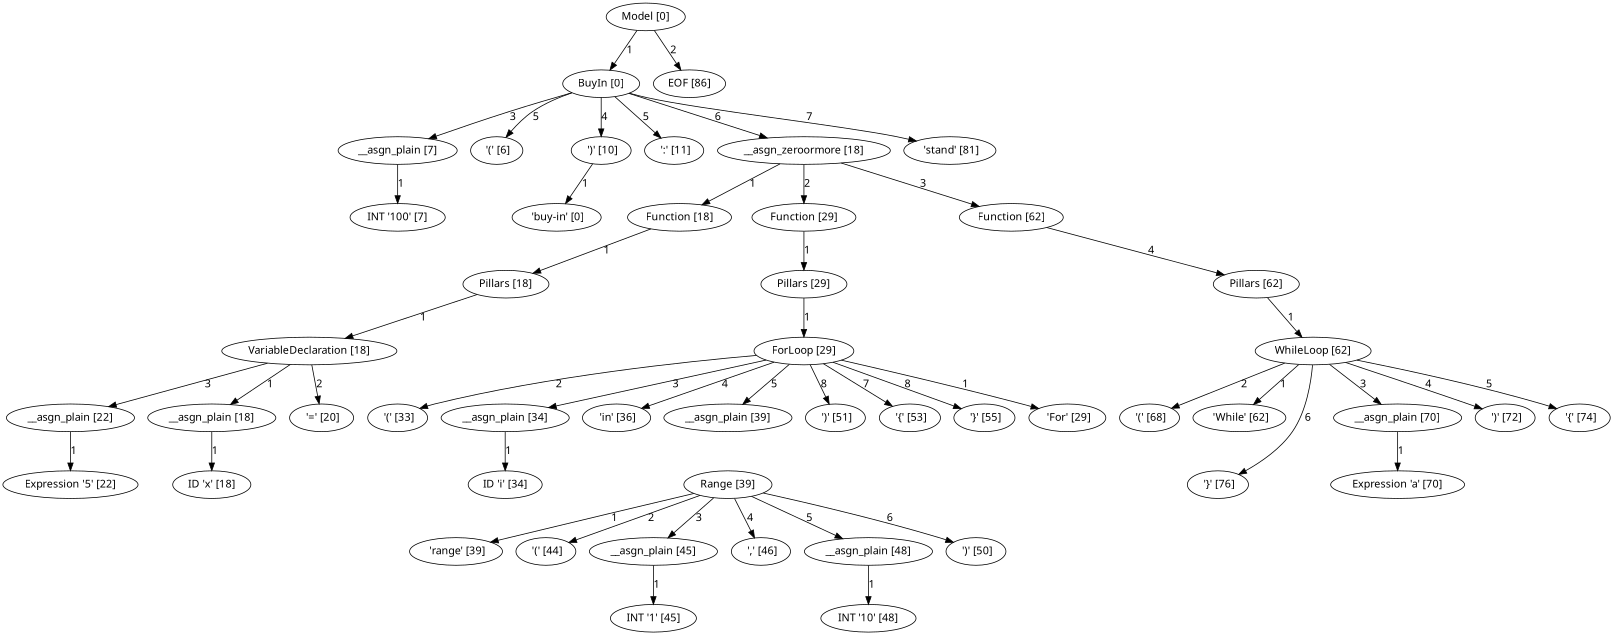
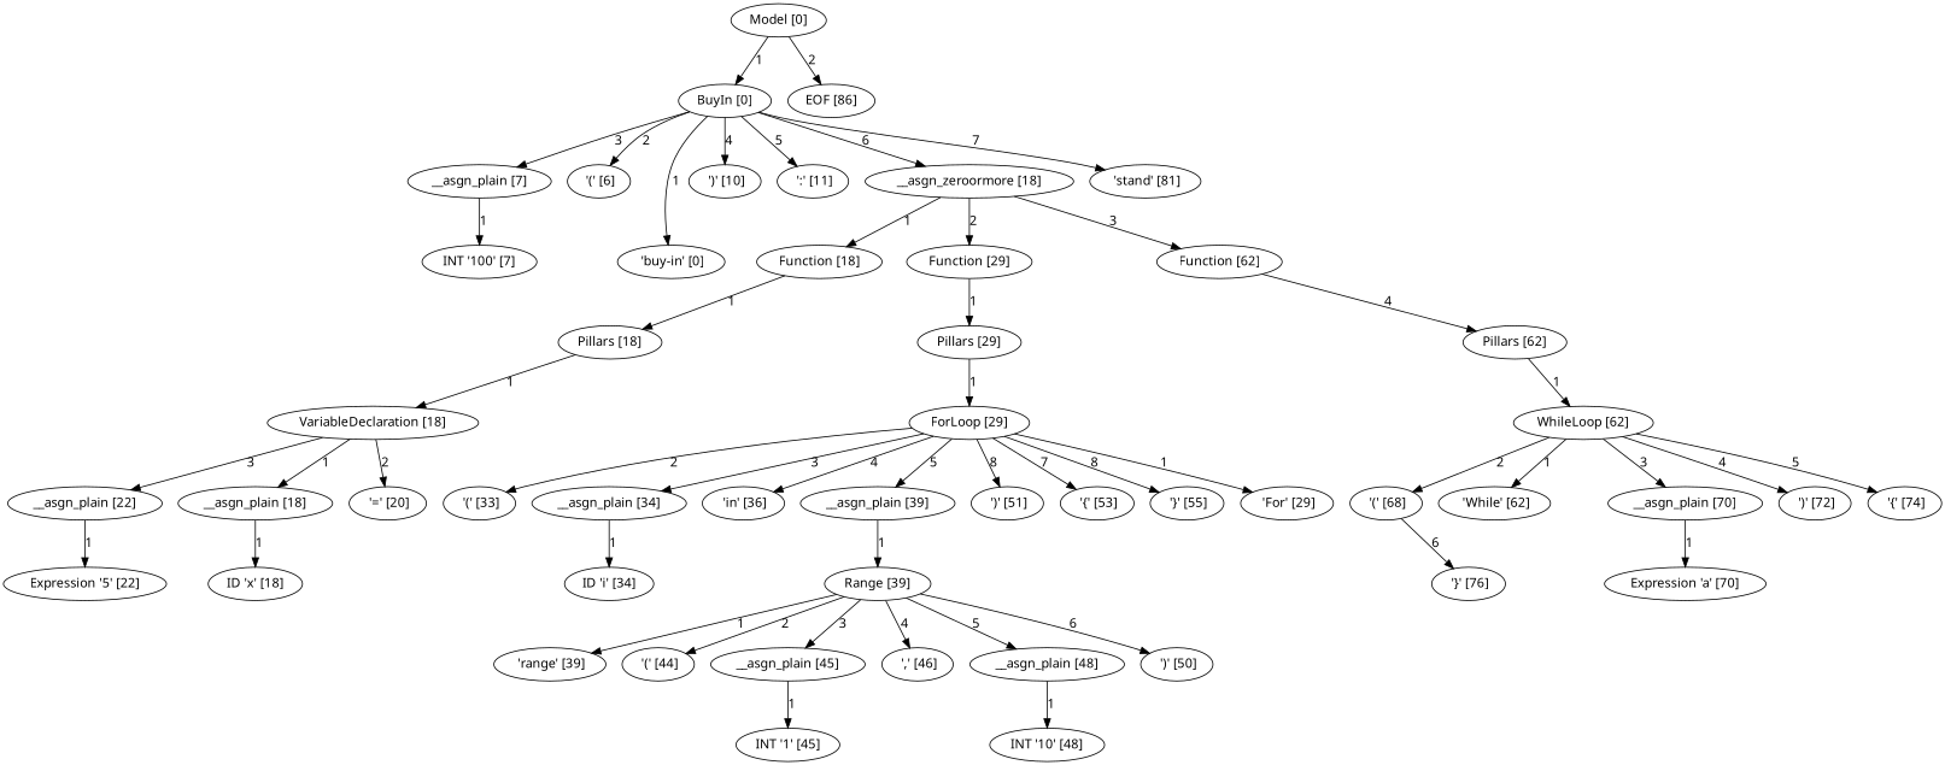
  digraph {
    fontname="Noto Sans"
    node [fontname="Noto Sans"]
    edge [fontname="Noto Sans"]
    n1 [label="Model [0]"]
    n2 [label="BuyIn [0]"]
    n3 [label="EOF [86]"]
    n4 [label=" 'buy-in' [0]"]
    n5 [label=" '(' [6]"]
    n6 [label="__asgn_plain [7]"]
    n7 [label=" ')' [10]"]
    n8 [label=" ':' [11]"]
    n9 [label="__asgn_zeroormore [18]"]
    n10 [label=" 'stand' [81]"]
    n11 [label="INT '100' [7]"]
    n12 [label="Function [18]"]
    n13 [label="Function [29]"]
    n14 [label="Function [62]"]
    n15 [label="Pillars [18]"]
    n16 [label="Pillars [29]"]
    n17 [label="Pillars [62]"]
    n18 [label="VariableDeclaration [18]"]
    n19 [label="__asgn_plain [18]"]
    n20 [label=" '=' [20]"]
    n21 [label="__asgn_plain [22]"]
    n22 [label="ID 'x' [18]"]
    n23 [label="Expression '5' [22]"]
    n24 [label="ForLoop [29]"]
    n25 [label=" 'For' [29]"]
    n26 [label=" '(' [33]"]
    n27 [label="__asgn_plain [34]"]
    n28 [label=" 'in' [36]"]
    n29 [label="__asgn_plain [39]"]
    n30 [label=" ')' [51]"]
    n31 [label=" '{' [53]"]
    n32 [label=" '}' [55]"]
    n33 [label="ID 'i' [34]"]
    n34 [label="Range [39]"]
    n35 [label=" 'range' [39]"]
    n36 [label=" '(' [44]"]
    n37 [label="__asgn_plain [45]"]
    n38 [label=" ',' [46]"]
    n39 [label="__asgn_plain [48]"]
    n40 [label=" ')' [50]"]
    n41 [label="INT '1' [45]"]
    n42 [label="INT '10' [48]"]
    n43 [label="WhileLoop [62]"]
    n44 [label=" 'While' [62]"]
    n45 [label=" '(' [68]"]
    n46 [label="__asgn_plain [70]"]
    n47 [label=" ')' [72]"]
    n48 [label=" '{' [74]"]
    n49 [label=" '}' [76]"]
    n50 [label="Expression 'a' [70]"]
    n1 -> n2 [label=1]
    n1 -> n3 [label=2]
-   n7 -> n4 [label=1]
-   n2 -> n5 [label=5]
+   n2 -> n4 [label=1]
+   n2 -> n5 [label=2]
    n2 -> n6 [label=3]
    n2 -> n7 [label=4]
    n2 -> n8 [label=5]
    n2 -> n9 [label=6]
    n2 -> n10 [label=7]
    n6 -> n11 [label=1]
    n9 -> n12 [label=1]
    n9 -> n13 [label=2]
    n9 -> n14 [label=3]
    n12 -> n15 [label=1]
    n13 -> n16 [label=1]
    n14 -> n17 [label=4]
    n15 -> n18 [label=1]
    n16 -> n24 [label=1]
    n17 -> n43 [label=1]
    n18 -> n19 [label=1]
    n18 -> n20 [label=2]
    n18 -> n21 [label=3]
    n19 -> n22 [label=1]
    n21 -> n23 [label=1]
    n24 -> n25 [label=1]
    n24 -> n26 [label=2]
    n24 -> n27 [label=3]
    n24 -> n28 [label=4]
    n24 -> n29 [label=5]
    n24 -> n30 [label=8]
    n24 -> n31 [label=7]
    n24 -> n32 [label=8]
    n27 -> n33 [label=1]
+   n29 -> n34 [label=1]
    n34 -> n35 [label=1]
    n34 -> n36 [label=2]
    n34 -> n37 [label=3]
    n34 -> n38 [label=4]
    n34 -> n39 [label=5]
    n34 -> n40 [label=6]
    n37 -> n41 [label=1]
    n39 -> n42 [label=1]
    n43 -> n44 [label=1]
    n43 -> n45 [label=2]
    n43 -> n46 [label=3]
    n43 -> n47 [label=4]
    n43 -> n48 [label=5]
-   n43 -> n49 [label=6]
+   n45 -> n49 [label=6]
    n46 -> n50 [label=1]
  }
